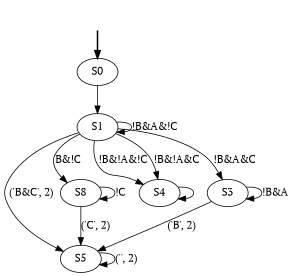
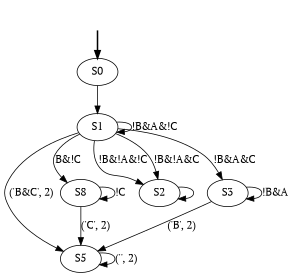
  digraph {
    fontname="PT Serif"
    node [fontname="PT Serif"]
    edge [fontname="PT Serif"]
    fake [style=invisible]
    S0 [root=true]
    S1
    S5
    n5 [label=S8]
-   S2 [label=S4]
+   S2
    S3
    fake -> S0 [style=bold]
    S0 -> S1
    S1 -> S1 [label="!B&A&!C"]
    S1 -> S5 [label="('B&C', 2)"]
    S1 -> n5 [label="B&!C"]
    S1 -> S2 [label="!B&!A&!C"]
    S1 -> S2 [label="!B&!A&C"]
    S1 -> S3 [label="!B&A&C"]
    S5 -> S5 [label="('', 2)"]
    n5 -> S5 [label="('C', 2)"]
    n5 -> n5 [label="!C"]
    S2 -> S2
    S3 -> S5 [label="('B', 2)"]
    S3 -> S3 [label="!B&A"]
  }
